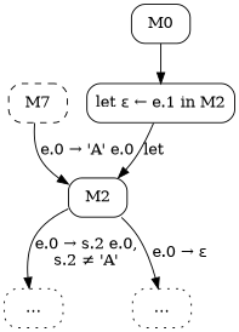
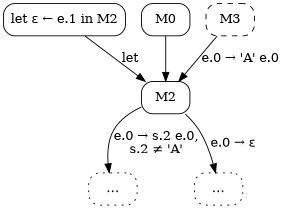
  digraph {
    node [shape=box style=rounded]
    n1 [label="let ε ← e.1 in M2"]
    M2
    M0
    n4 [label="…" style="rounded,dotted"]
    n5 [label="…" style="rounded,dotted"]
-   M3 [style="rounded,dashed" label=M7]
+   M3 [style="rounded,dashed"]
    n1 -> M2 [label=let]
    M2 -> n4 [label="e.0 → s.2 e.0,\ns.2 ≠ 'A'"]
    M2 -> n5 [label="e.0 → ε"]
-   M0 -> n1
+   M0 -> M2
    M3 -> M2 [label="e.0 → 'A' e.0"]
  }
